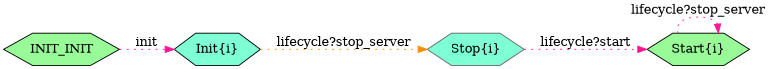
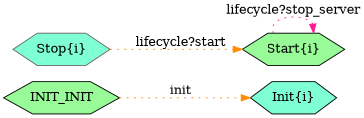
  digraph {
    fontname="DejaVu Serif"
    rankdir=LR
    node [color=black fillcolor=palegreen fontname="DejaVu Serif" shape=hexagon style=filled]
    edge [color=darkorange fontname="DejaVu Serif" style=dotted]
    n1 [label=INIT_INIT]
    n2 [fillcolor=aquamarine label="Init{i}"]
    n3 [color=gray40 fillcolor=aquamarine label="Stop{i}"]
    n4 [label="Start{i}"]
-   n1 -> n2 [color=deeppink label=init]
-   n2 -> n3 [label="lifecycle?stop_server"]
-   n3 -> n4 [color=deeppink label="lifecycle?start"]
+   n1 -> n2 [label=init]
+   n3 -> n4 [label="lifecycle?start"]
    n4 -> n4 [color=deeppink label="lifecycle?stop_server"]
  }
